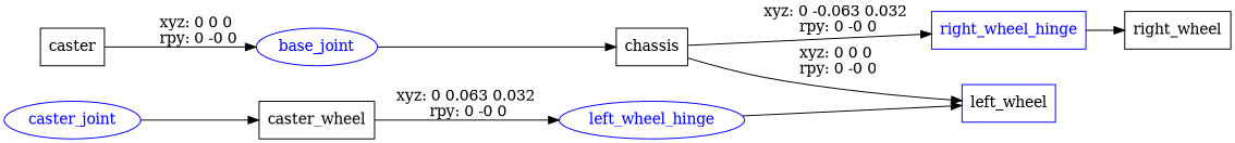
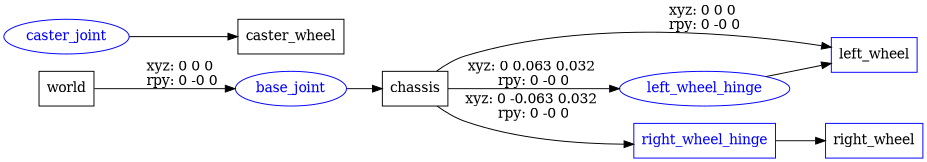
  digraph {
    rankdir=LR
    node [shape=box color=blue]
-   n1 [label=caster color=""]
+   n1 [label=world color=""]
    base_joint [fontcolor=blue shape=ellipse]
    n3 [label=chassis color=""]
    left_wheel_hinge [fontcolor=blue shape=ellipse]
    right_wheel_hinge [fontcolor=blue]
    n6 [label=left_wheel]
    caster_joint [fontcolor=blue shape=ellipse]
    n8 [label=caster_wheel color=""]
-   n9 [label=right_wheel color=""]
+   n9 [label=right_wheel]
    n1 -> base_joint [label="xyz: 0 0 0 \nrpy: 0 -0 0"]
    base_joint -> n3
-   n8 -> left_wheel_hinge [label="xyz: 0 0.063 0.032 \nrpy: 0 -0 0"]
+   n3 -> left_wheel_hinge [label="xyz: 0 0.063 0.032 \nrpy: 0 -0 0"]
    n3 -> right_wheel_hinge [label="xyz: 0 -0.063 0.032 \nrpy: 0 -0 0"]
    n3 -> n6 [label="xyz: 0 0 0 \nrpy: 0 -0 0"]
    left_wheel_hinge -> n6
    right_wheel_hinge -> n9
    caster_joint -> n8
  }
